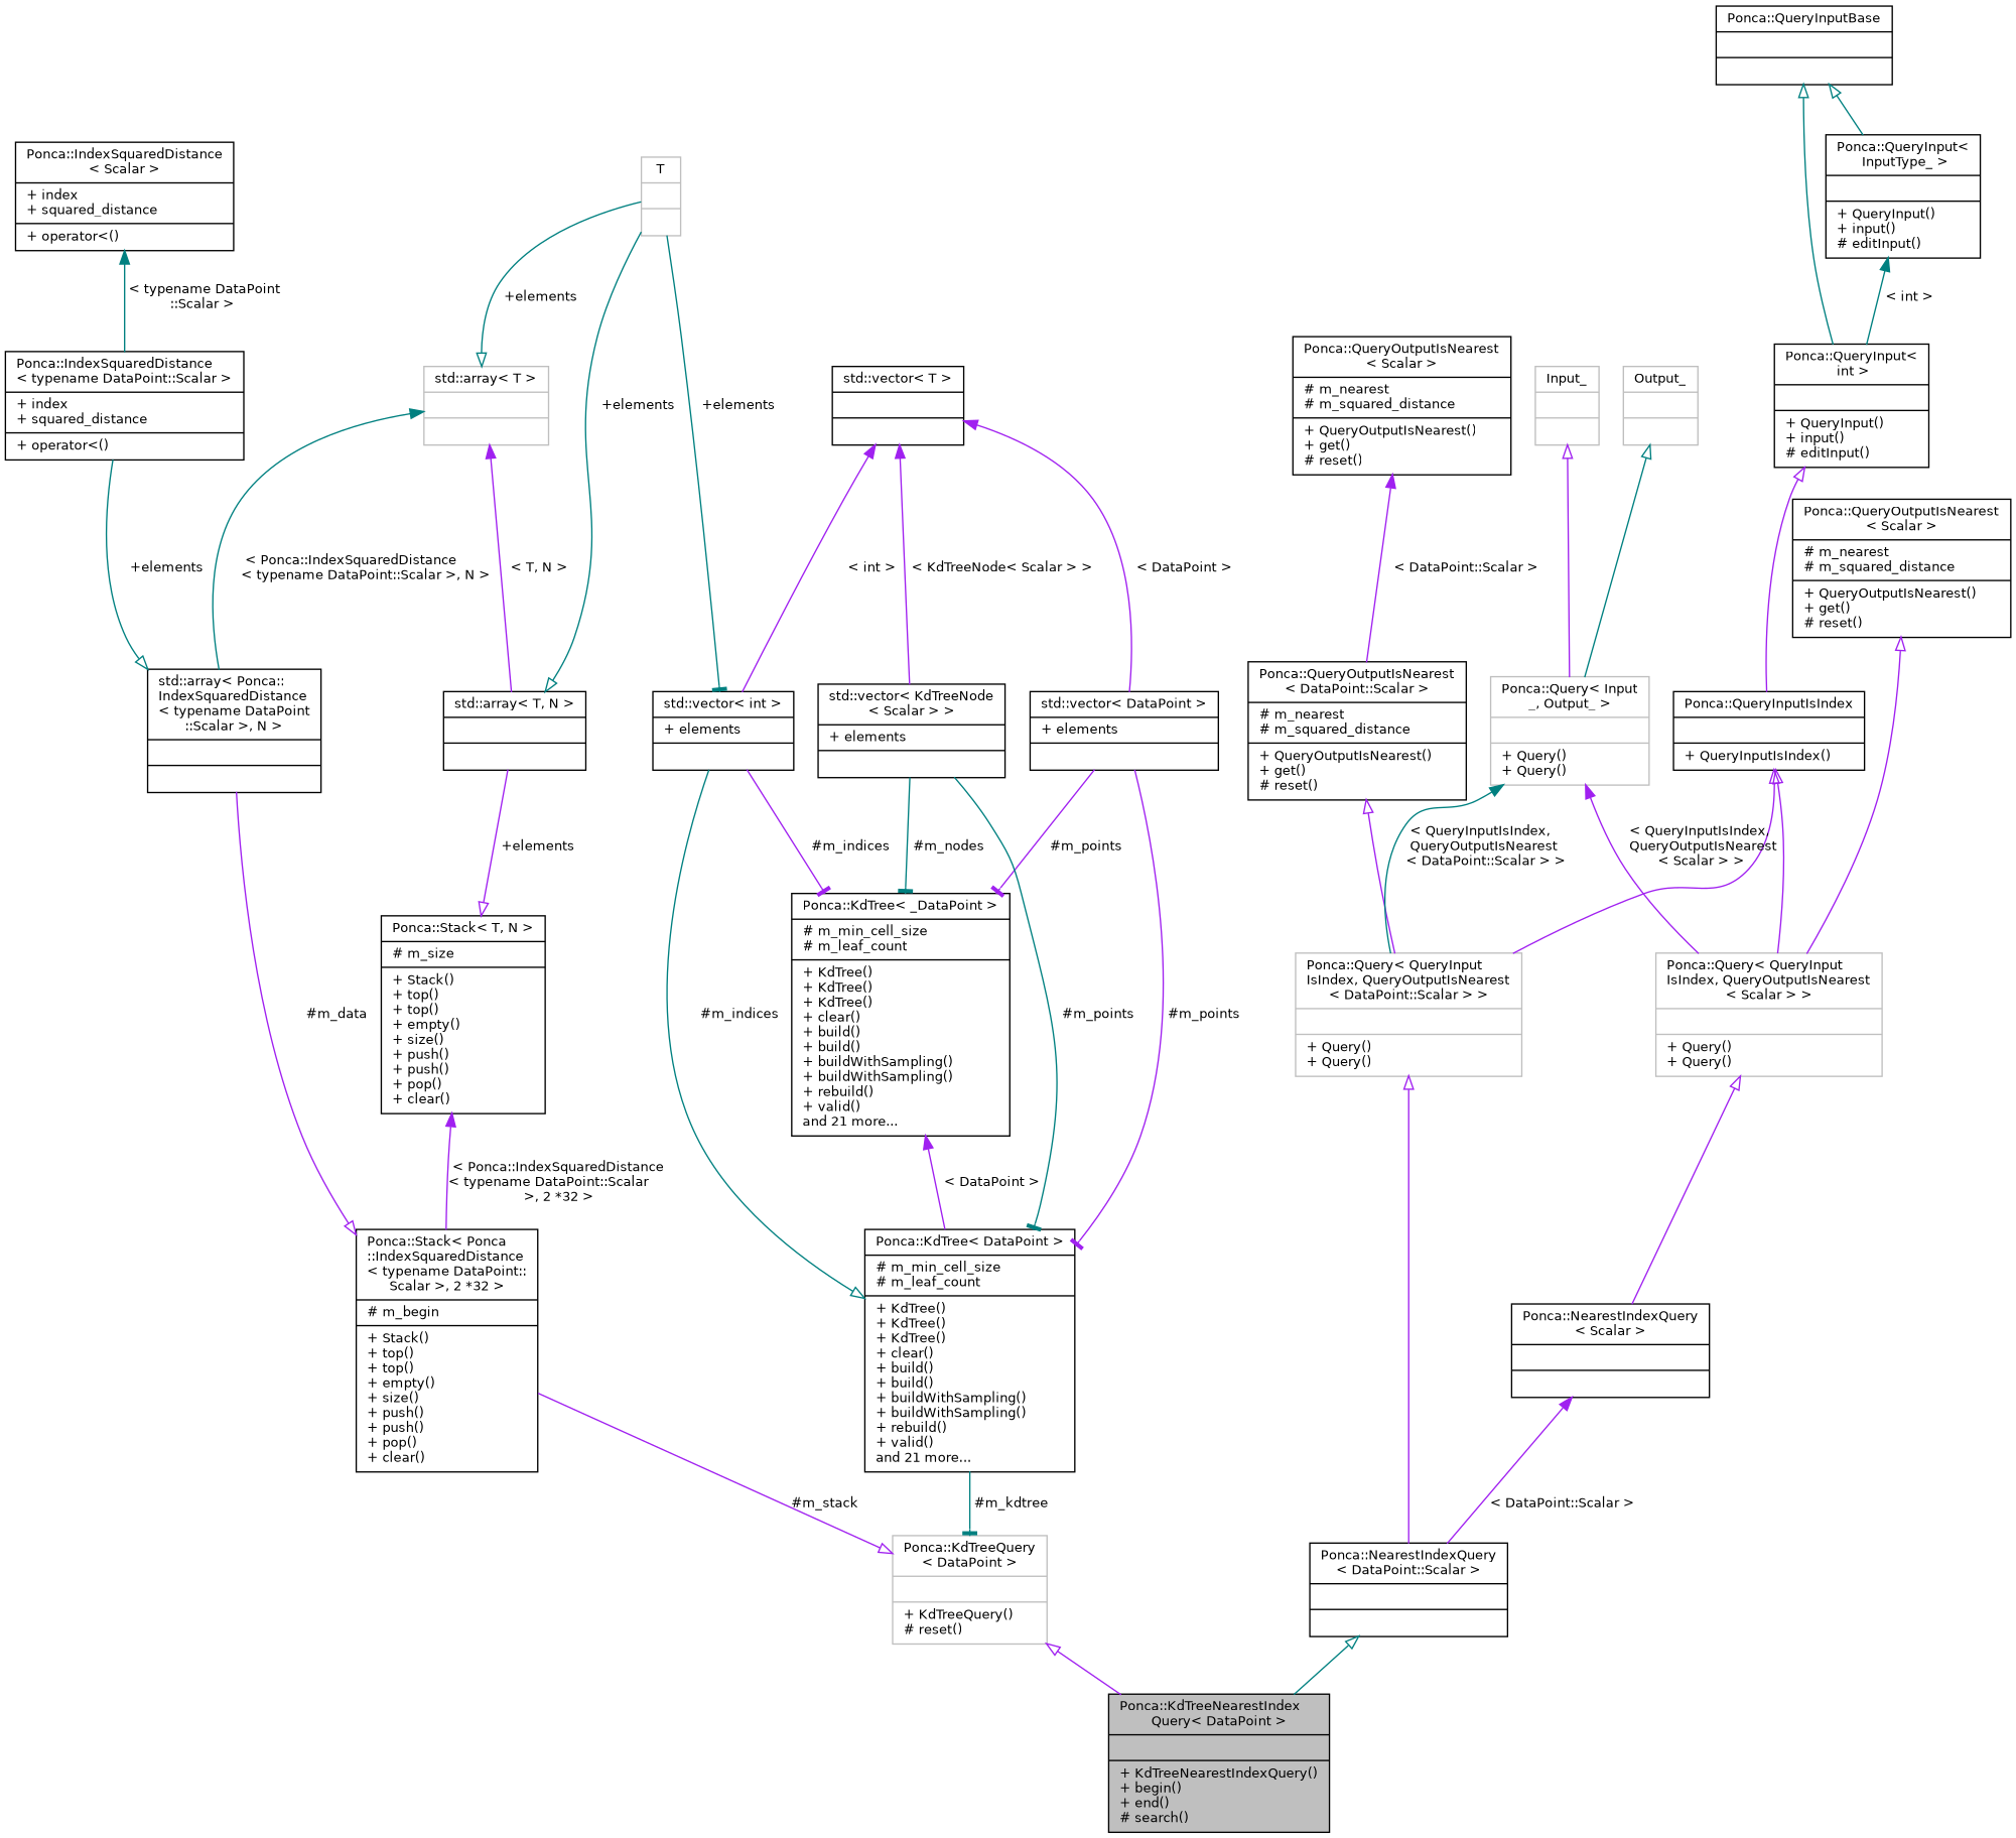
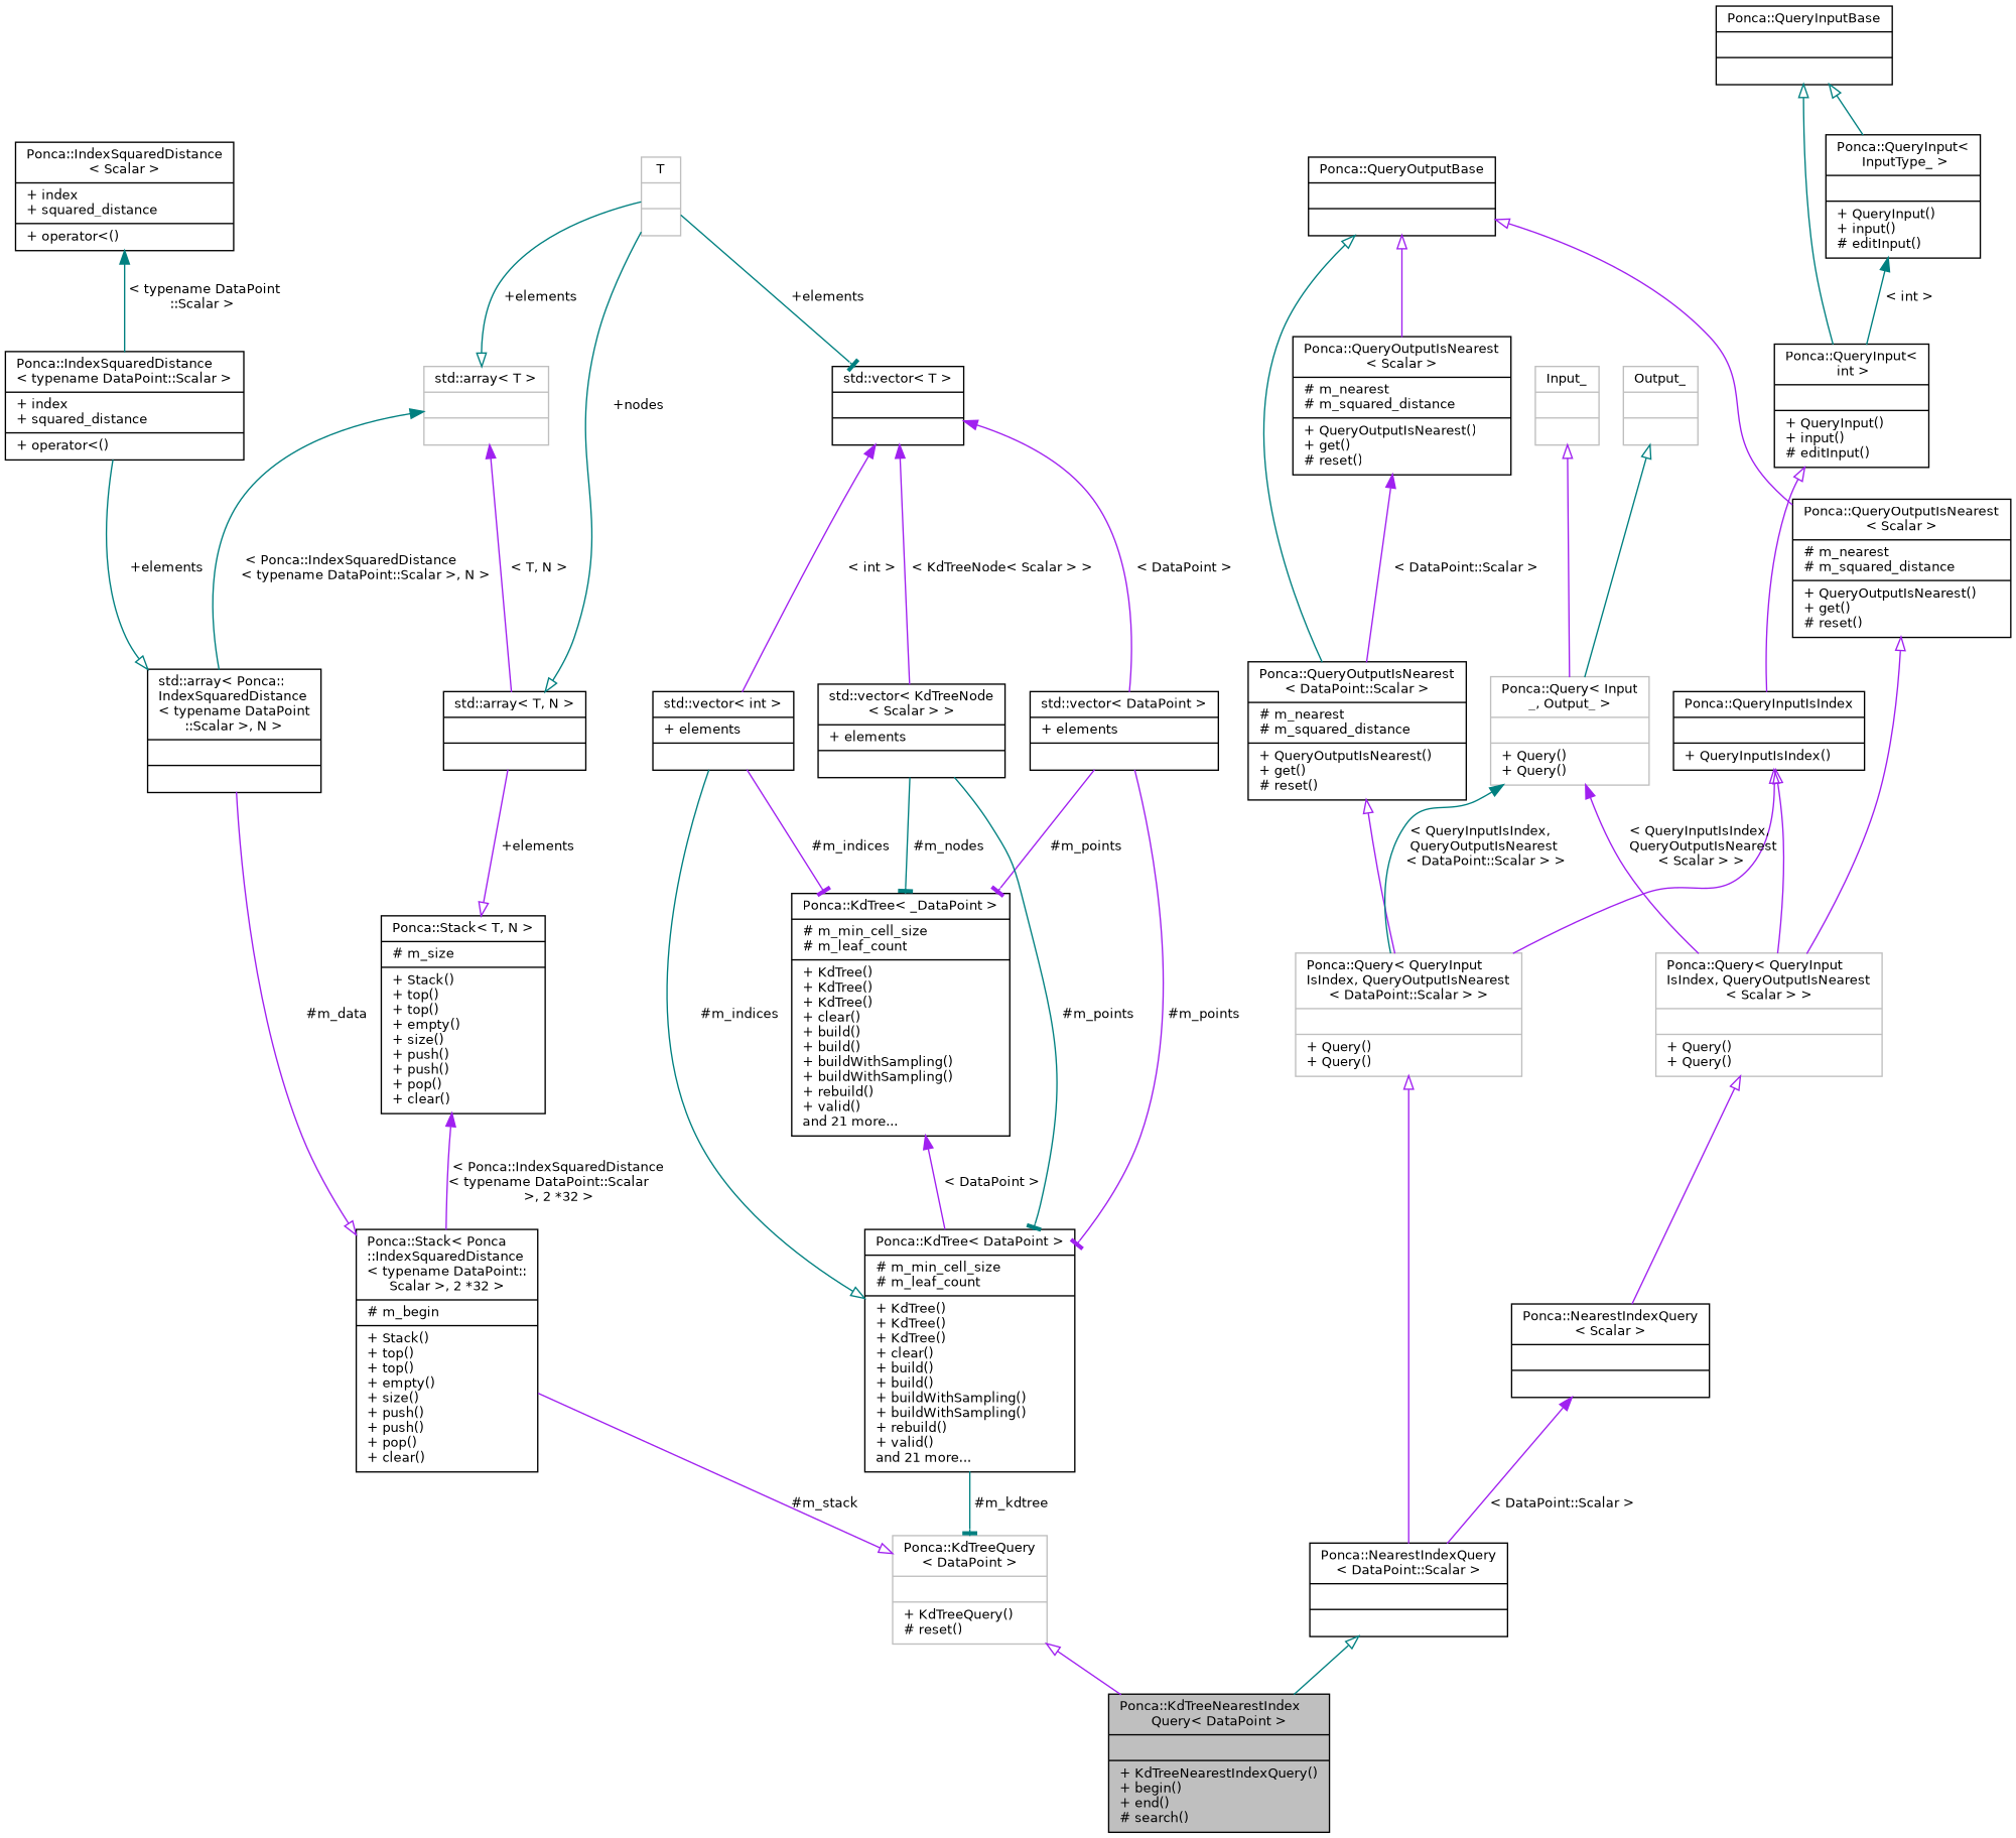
  digraph {
    node [color=black fontname=Helvetica fontsize=10 shape=record]
    edge [color=purple dir=back fontname=Helvetica fontsize=10 labelfontname=Helvetica labelfontsize=10 style=solid]
    n1 [fillcolor=grey75 fontcolor=black height=0.2 label="{Ponca::KdTreeNearestIndex\lQuery\< DataPoint \>\n||+ KdTreeNearestIndexQuery()\l+ begin()\l+ end()\l# search()\l}" style=filled width=0.4]
    n2 [color=grey75 height=0.2 label="{Ponca::KdTreeQuery\l\< DataPoint \>\n||+ KdTreeQuery()\l# reset()\l}" width=0.4]
    n3 [height=0.2 label="{Ponca::KdTree\< DataPoint \>\n|# m_min_cell_size\l# m_leaf_count\l|+ KdTree()\l+ KdTree()\l+ KdTree()\l+ clear()\l+ build()\l+ build()\l+ buildWithSampling()\l+ buildWithSampling()\l+ rebuild()\l+ valid()\land 21 more...\l}" width=0.4]
    n4 [height=0.2 label="{std::vector\< DataPoint \>\n|+ elements\l|}" width=0.4]
    n5 [height=0.2 label="{Ponca::KdTree\< _DataPoint \>\n|# m_min_cell_size\l# m_leaf_count\l|+ KdTree()\l+ KdTree()\l+ KdTree()\l+ clear()\l+ build()\l+ build()\l+ buildWithSampling()\l+ buildWithSampling()\l+ rebuild()\l+ valid()\land 21 more...\l}" width=0.4]
    n6 [height=0.2 label="{std::vector\< T \>\n||}" width=0.4]
    n7 [height=0.2 label="{std::vector\< KdTreeNode\l\< Scalar \> \>\n|+ elements\l|}" width=0.4]
    n8 [height=0.2 label="{std::vector\< int \>\n|+ elements\l|}" width=0.4]
    n9 [color=grey75 height=0.2 label="{T\n||}" width=0.4]
    n10 [color=grey75 height=0.2 label="{std::array\< T \>\n||}" width=0.4]
    n11 [height=0.2 label="{std::array\< T, N \>\n||}" width=0.4]
    n12 [height=0.2 label="{std::array\< Ponca::\lIndexSquaredDistance\l\< typename DataPoint\l::Scalar \>, N \>\n||}" width=0.4]
    n13 [height=0.2 label="{Ponca::Stack\< T, N \>\n|# m_size\l|+ Stack()\l+ top()\l+ top()\l+ empty()\l+ size()\l+ push()\l+ push()\l+ pop()\l+ clear()\l}" width=0.4]
    n14 [height=0.2 label="{Ponca::Stack\< Ponca\l::IndexSquaredDistance\l\< typename DataPoint::\lScalar \>, 2 *32 \>\n|# m_begin\l|+ Stack()\l+ top()\l+ top()\l+ empty()\l+ size()\l+ push()\l+ push()\l+ pop()\l+ clear()\l}" width=0.4]
    n15 [height=0.2 label="{Ponca::IndexSquaredDistance\l\< typename DataPoint::Scalar \>\n|+ index\l+ squared_distance\l|+ operator\<()\l}" width=0.4]
    n16 [height=0.2 label="{Ponca::IndexSquaredDistance\l\< Scalar \>\n|+ index\l+ squared_distance\l|+ operator\<()\l}" width=0.4]
    n17 [height=0.2 label="{Ponca::NearestIndexQuery\l\< DataPoint::Scalar \>\n||}" width=0.4]
    n18 [color=grey75 height=0.2 label="{Ponca::Query\< QueryInput\lIsIndex, QueryOutputIsNearest\l\< DataPoint::Scalar \> \>\n||+ Query()\l+ Query()\l}" width=0.4]
    n19 [height=0.2 label="{Ponca::QueryInputIsIndex\n||+ QueryInputIsIndex()\l}" width=0.4]
    n20 [color=grey75 height=0.2 label="{Ponca::Query\< QueryInput\lIsIndex, QueryOutputIsNearest\l\< Scalar \> \>\n||+ Query()\l+ Query()\l}" width=0.4]
    n21 [height=0.2 label="{Ponca::NearestIndexQuery\l\< Scalar \>\n||}" width=0.4]
    n22 [height=0.2 label="{Ponca::QueryInput\<\l int \>\n||+ QueryInput()\l+ input()\l# editInput()\l}" width=0.4]
    n23 [height=0.2 label="{Ponca::QueryInputBase\n||}" width=0.4]
    n24 [height=0.2 label="{Ponca::QueryInput\<\l InputType_ \>\n||+ QueryInput()\l+ input()\l# editInput()\l}" width=0.4]
    n25 [height=0.2 label="{Ponca::QueryOutputIsNearest\l\< DataPoint::Scalar \>\n|# m_nearest\l# m_squared_distance\l|+ QueryOutputIsNearest()\l+ get()\l# reset()\l}" width=0.4]
+   n26 [height=0.2 label="{Ponca::QueryOutputBase\n||}" width=0.4]
    n27 [height=0.2 label="{Ponca::QueryOutputIsNearest\l\< Scalar \>\n|# m_nearest\l# m_squared_distance\l|+ QueryOutputIsNearest()\l+ get()\l# reset()\l}" width=0.4]
    n28 [height=0.2 label="{Ponca::QueryOutputIsNearest\l\< Scalar \>\n|# m_nearest\l# m_squared_distance\l|+ QueryOutputIsNearest()\l+ get()\l# reset()\l}" width=0.4]
    n29 [color=grey75 height=0.2 label="{Ponca::Query\< Input\l_, Output_ \>\n||+ Query()\l+ Query()\l}" width=0.4]
    n30 [color=grey75 height=0.2 label="{Input_\n||}" width=0.4]
    n31 [color=grey75 height=0.2 label="{Output_\n||}" width=0.4]
    n2 -> n1 [arrowtail=onormal]
    n3 -> n2 [arrowhead=tee color=teal label=" #m_kdtree" dir=""]
    n4 -> n3 [arrowhead=tee label=" #m_points" dir=""]
    n4 -> n5 [arrowhead=tee label=" #m_points" dir=""]
    n5 -> n3 [label=" \< DataPoint \>"]
    n6 -> n4 [label=" \< DataPoint \>"]
    n6 -> n7 [label=" \< KdTreeNode\< Scalar \> \>"]
    n6 -> n8 [label=" \< int \>"]
    n7 -> n3 [arrowhead=tee color=teal label=" #m_points" dir=""]
    n7 -> n5 [arrowhead=tee color=teal label=" #m_nodes" dir=""]
    n8 -> n3 [arrowhead=onormal color=teal label=" #m_indices" dir=""]
    n8 -> n5 [arrowhead=tee label=" #m_indices" dir=""]
-   n9 -> n8 [arrowhead=tee color=teal label=" +elements" dir=""]
+   n9 -> n6 [arrowhead=tee color=teal label=" +elements" dir=""]
    n9 -> n10 [arrowhead=onormal color=teal label=" +elements" dir=""]
-   n9 -> n11 [arrowhead=onormal color=teal label=" +elements" dir=""]
+   n9 -> n11 [arrowhead=onormal color=teal label=" +nodes" dir=""]
    n10 -> n11 [label=" \< T, N \>"]
    n10 -> n12 [color=teal label=" \< Ponca::IndexSquaredDistance\l\< typename DataPoint::Scalar \>, N \>"]
    n11 -> n13 [arrowhead=onormal label=" +elements" dir=""]
    n12 -> n14 [arrowhead=onormal label=" #m_data" dir=""]
    n13 -> n14 [label=" \< Ponca::IndexSquaredDistance\l\< typename DataPoint::Scalar\l \>, 2 *32 \>"]
    n14 -> n2 [arrowhead=onormal label=" #m_stack" dir=""]
    n15 -> n12 [arrowhead=onormal color=teal label=" +elements" dir=""]
    n16 -> n15 [color=teal label=" \< typename DataPoint\l::Scalar \>"]
    n17 -> n1 [arrowtail=onormal color=teal]
    n18 -> n17 [arrowtail=onormal]
    n19 -> n18 [arrowtail=onormal]
    n19 -> n20 [arrowtail=onormal]
    n20 -> n21 [arrowtail=onormal]
    n21 -> n17 [label=" \< DataPoint::Scalar \>"]
    n22 -> n19 [arrowtail=onormal]
    n23 -> n22 [arrowtail=onormal color=teal]
    n23 -> n24 [arrowtail=onormal color=teal]
    n24 -> n22 [color=teal label=" \< int \>"]
    n25 -> n18 [arrowtail=onormal]
+   n26 -> n25 [arrowtail=onormal color=teal]
+   n26 -> n27 [arrowtail=onormal]
+   n26 -> n28 [arrowtail=onormal]
    n27 -> n25 [label=" \< DataPoint::Scalar \>"]
    n28 -> n20 [arrowtail=onormal]
    n29 -> n18 [color=teal label=" \< QueryInputIsIndex,\l QueryOutputIsNearest\l\< DataPoint::Scalar \> \>"]
    n29 -> n20 [label=" \< QueryInputIsIndex,\l QueryOutputIsNearest\l\< Scalar \> \>"]
    n30 -> n29 [arrowtail=onormal]
    n31 -> n29 [arrowtail=onormal color=teal]
  }
